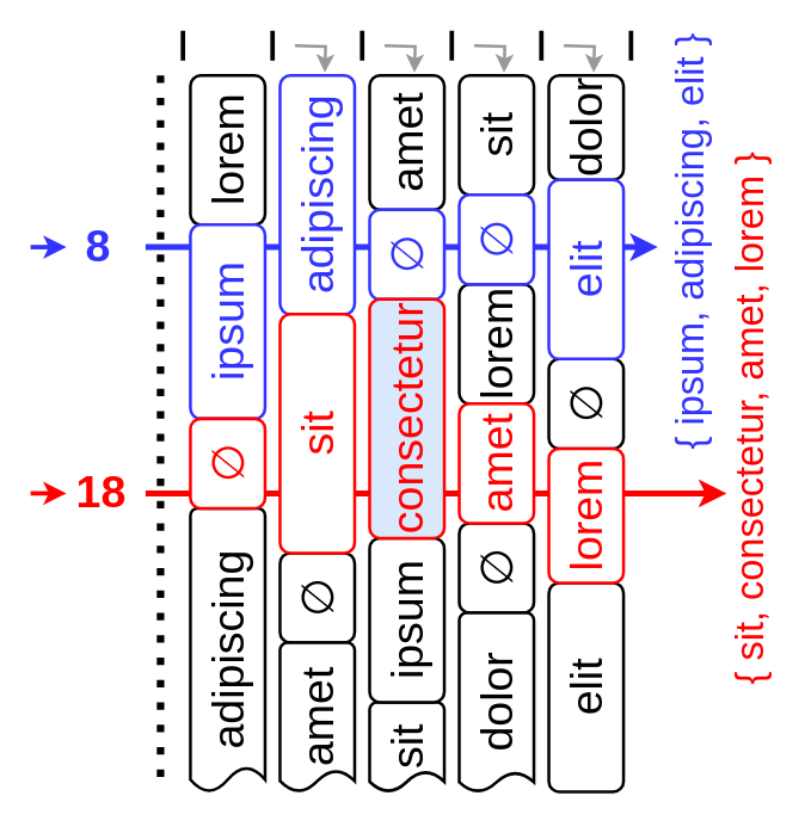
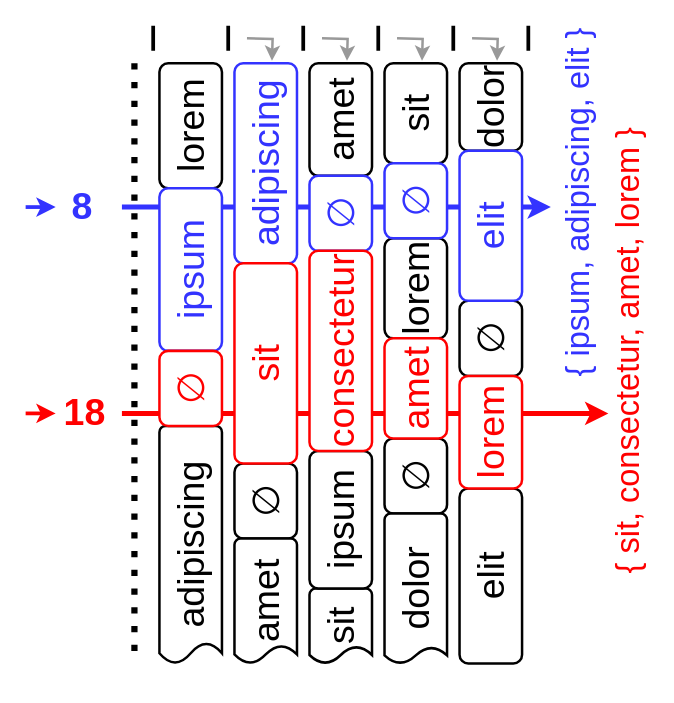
  <mxCell id="0" />
  <mxCell id="1" parent="0" />
  <mxCell id="2" value="{ ipsum, adipiscing, elit }" style="text;html=1;strokeColor=none;fillColor=none;align=right;verticalAlign=middle;whiteSpace=wrap;rounded=0;horizontal=0;fontSize=26;fontStyle=0;fontColor=#3333FF;" parent="1" vertex="1"><mxGeometry x="447" y="20" width="30" height="500" as="geometry" /></mxCell>
  <mxCell id="3" value="adipiscing" style="strokeWidth=2;html=1;shape=mxgraph.flowchart.document2;whiteSpace=wrap;size=0.086;horizontal=0;fontSize=30;" parent="1" vertex="1"><mxGeometry x="127" y="340" width="50" height="190" as="geometry" /></mxCell>
  <mxCell id="4" value="lorem" style="rounded=1;whiteSpace=wrap;html=1;absoluteArcSize=1;arcSize=14;strokeWidth=2;horizontal=0;fontSize=30;" parent="1" vertex="1"><mxGeometry x="127" y="50" width="50" height="100" as="geometry" /></mxCell>
  <mxCell id="5" value="&lt;meta charset=&quot;utf-8&quot;&gt;&lt;span lang=&quot;en&quot; class=&quot;ILfuVd&quot;&gt;&lt;span class=&quot;hgKElc&quot;&gt;∅&lt;/span&gt;&lt;/span&gt;" style="rounded=1;whiteSpace=wrap;html=1;absoluteArcSize=1;arcSize=14;strokeWidth=2;horizontal=0;fontSize=30;" parent="1" vertex="1"><mxGeometry x="187" y="370" width="50" height="60" as="geometry" /></mxCell>
  <mxCell id="6" value="amet" style="strokeWidth=2;html=1;shape=mxgraph.flowchart.document2;whiteSpace=wrap;size=0.144;horizontal=0;fontSize=30;" parent="1" vertex="1"><mxGeometry x="187" y="430" width="50" height="100" as="geometry" /></mxCell>
  <mxCell id="7" value="amet" style="rounded=1;whiteSpace=wrap;html=1;absoluteArcSize=1;arcSize=14;strokeWidth=2;horizontal=0;fontSize=30;" parent="1" vertex="1"><mxGeometry x="247" y="50" width="50" height="90" as="geometry" /></mxCell>
  <mxCell id="8" value="&lt;meta charset=&quot;utf-8&quot;&gt;&lt;span lang=&quot;en&quot; class=&quot;ILfuVd&quot;&gt;&lt;span class=&quot;hgKElc&quot;&gt;∅&lt;/span&gt;&lt;/span&gt;" style="rounded=1;whiteSpace=wrap;html=1;absoluteArcSize=1;arcSize=14;strokeWidth=2;horizontal=0;fontSize=30;" parent="1" vertex="1"><mxGeometry x="307" y="350" width="50" height="60" as="geometry" /></mxCell>
  <mxCell id="9" value="sit" style="strokeWidth=2;html=1;shape=mxgraph.flowchart.document2;whiteSpace=wrap;size=0.226;horizontal=0;fontSize=30;" parent="1" vertex="1"><mxGeometry x="247" y="470" width="50" height="60" as="geometry" /></mxCell>
  <mxCell id="10" value="ipsum" style="rounded=1;whiteSpace=wrap;html=1;absoluteArcSize=1;arcSize=14;strokeWidth=2;horizontal=0;fontSize=30;" parent="1" vertex="1"><mxGeometry x="247" y="360" width="50" height="110" as="geometry" /></mxCell>
  <mxCell id="11" value="sit" style="rounded=1;whiteSpace=wrap;html=1;absoluteArcSize=1;arcSize=14;strokeWidth=2;horizontal=0;fontSize=30;" parent="1" vertex="1"><mxGeometry x="307" y="50" width="50" height="80" as="geometry" /></mxCell>
  <mxCell id="12" value="lorem" style="rounded=1;whiteSpace=wrap;html=1;absoluteArcSize=1;arcSize=14;strokeWidth=2;horizontal=0;fontSize=30;" parent="1" vertex="1"><mxGeometry x="307" y="190" width="50" height="80" as="geometry" /></mxCell>
  <mxCell id="13" value="dolor" style="strokeWidth=2;html=1;shape=mxgraph.flowchart.document2;whiteSpace=wrap;size=0.108;horizontal=0;fontSize=30;spacing=2;" parent="1" vertex="1"><mxGeometry x="307" y="410" width="50" height="120" as="geometry" /></mxCell>
  <mxCell id="14" value="dolor" style="rounded=1;whiteSpace=wrap;html=1;absoluteArcSize=1;arcSize=14;strokeWidth=2;horizontal=0;fontSize=30;" parent="1" vertex="1"><mxGeometry x="367" y="50" width="50" height="70" as="geometry" /></mxCell>
  <mxCell id="15" value="&lt;meta charset=&quot;utf-8&quot;&gt;&lt;span lang=&quot;en&quot; class=&quot;ILfuVd&quot;&gt;&lt;span class=&quot;hgKElc&quot;&gt;∅&lt;/span&gt;&lt;/span&gt;" style="rounded=1;whiteSpace=wrap;html=1;absoluteArcSize=1;arcSize=14;strokeWidth=2;horizontal=0;fontSize=30;" parent="1" vertex="1"><mxGeometry x="367" y="240" width="50" height="60" as="geometry" /></mxCell>
  <mxCell id="16" value="elit" style="rounded=1;whiteSpace=wrap;html=1;absoluteArcSize=1;arcSize=14;strokeWidth=2;horizontal=0;fontSize=30;" parent="1" vertex="1"><mxGeometry x="367" y="390" width="50" height="140" as="geometry" /></mxCell>
  <mxCell id="17" value="" style="endArrow=none;dashed=1;html=1;rounded=0;dashPattern=1 2;strokeWidth=5;jumpSize=7;jumpStyle=none;endFill=0;strokeColor=default;" parent="1" edge="1"><mxGeometry width="50" height="50" relative="1" as="geometry"><mxPoint x="107" y="520" as="sourcePoint" /><mxPoint x="107" y="50" as="targetPoint" /></mxGeometry></mxCell>
  <mxCell id="18" value="" style="endArrow=none;html=1;rounded=0;strokeWidth=3;jumpSize=7;jumpStyle=none;endFill=0;strokeColor=default;" parent="1" edge="1"><mxGeometry width="50" height="50" relative="1" as="geometry"><mxPoint x="122" y="40" as="sourcePoint" /><mxPoint x="122" y="20" as="targetPoint" /></mxGeometry></mxCell>
  <mxCell id="19" value="" style="endArrow=none;html=1;rounded=0;strokeWidth=3;jumpSize=7;jumpStyle=none;endFill=0;strokeColor=default;" parent="1" edge="1"><mxGeometry width="50" height="50" relative="1" as="geometry"><mxPoint x="182" y="40" as="sourcePoint" /><mxPoint x="182" y="20" as="targetPoint" /></mxGeometry></mxCell>
  <mxCell id="20" value="" style="endArrow=none;html=1;rounded=0;strokeWidth=3;jumpSize=7;jumpStyle=none;endFill=0;strokeColor=default;" parent="1" edge="1"><mxGeometry width="50" height="50" relative="1" as="geometry"><mxPoint x="242" y="40" as="sourcePoint" /><mxPoint x="242" y="20" as="targetPoint" /></mxGeometry></mxCell>
  <mxCell id="21" value="" style="endArrow=none;html=1;rounded=0;strokeWidth=3;jumpSize=7;jumpStyle=none;endFill=0;strokeColor=default;" parent="1" edge="1"><mxGeometry width="50" height="50" relative="1" as="geometry"><mxPoint x="302" y="40" as="sourcePoint" /><mxPoint x="302" y="20" as="targetPoint" /></mxGeometry></mxCell>
  <mxCell id="22" value="" style="endArrow=none;html=1;rounded=0;strokeWidth=3;jumpSize=7;jumpStyle=none;endFill=0;strokeColor=default;" parent="1" edge="1"><mxGeometry width="50" height="50" relative="1" as="geometry"><mxPoint x="362" y="40" as="sourcePoint" /><mxPoint x="362" y="20" as="targetPoint" /></mxGeometry></mxCell>
  <mxCell id="23" value="" style="endArrow=none;html=1;rounded=0;strokeWidth=3;jumpSize=7;jumpStyle=none;endFill=0;strokeColor=default;" parent="1" edge="1"><mxGeometry width="50" height="50" relative="1" as="geometry"><mxPoint x="422" y="40" as="sourcePoint" /><mxPoint x="422" y="20" as="targetPoint" /></mxGeometry></mxCell>
  <mxCell id="24" value="18" style="text;html=1;strokeColor=none;fillColor=none;align=center;verticalAlign=middle;whiteSpace=wrap;rounded=0;fontSize=30;fontStyle=1;fontColor=#FF0000;" parent="1" vertex="1"><mxGeometry x="45" y="314" width="45" height="30" as="geometry" /></mxCell>
  <mxCell id="25" value="" style="endArrow=classic;html=1;rounded=0;strokeWidth=4;strokeColor=#FF0000;endFill=1;" parent="1" edge="1"><mxGeometry width="50" height="50" relative="1" as="geometry"><mxPoint x="97" y="330" as="sourcePoint" /><mxPoint x="486" y="330" as="targetPoint" /></mxGeometry></mxCell>
  <mxCell id="26" value="" style="endArrow=classic;html=1;rounded=0;strokeColor=#FF0000;strokeWidth=3;" parent="1" edge="1"><mxGeometry width="50" height="50" relative="1" as="geometry"><mxPoint x="20" y="330" as="sourcePoint" /><mxPoint x="44" y="330" as="targetPoint" /></mxGeometry></mxCell>
  <mxCell id="27" value="{ sit, consectetur, amet, lorem }" style="text;html=1;strokeColor=none;fillColor=none;align=center;verticalAlign=middle;whiteSpace=wrap;rounded=0;horizontal=0;fontSize=26;fontStyle=0;fontColor=#FF0000;" parent="1" vertex="1"><mxGeometry x="487" y="20" width="30" height="520" as="geometry" /></mxCell>
  <mxCell id="28" value="" style="endArrow=classic;html=1;rounded=0;edgeStyle=orthogonalEdgeStyle;strokeWidth=2;strokeColor=#999999;" parent="1" edge="1"><mxGeometry width="50" height="50" relative="1" as="geometry"><mxPoint x="197" y="30" as="sourcePoint" /><mxPoint x="217" y="48" as="targetPoint" /></mxGeometry></mxCell>
  <mxCell id="29" value="" style="endArrow=classic;html=1;rounded=0;edgeStyle=orthogonalEdgeStyle;strokeWidth=2;strokeColor=#999999;" parent="1" edge="1"><mxGeometry width="50" height="50" relative="1" as="geometry"><mxPoint x="257" y="30" as="sourcePoint" /><mxPoint x="277" y="48" as="targetPoint" /></mxGeometry></mxCell>
  <mxCell id="30" value="" style="endArrow=classic;html=1;rounded=0;edgeStyle=orthogonalEdgeStyle;strokeWidth=2;strokeColor=#999999;" parent="1" edge="1"><mxGeometry width="50" height="50" relative="1" as="geometry"><mxPoint x="317" y="30" as="sourcePoint" /><mxPoint x="337" y="48" as="targetPoint" /></mxGeometry></mxCell>
  <mxCell id="31" value="" style="endArrow=classic;html=1;rounded=0;edgeStyle=orthogonalEdgeStyle;strokeWidth=2;strokeColor=#999999;" parent="1" edge="1"><mxGeometry width="50" height="50" relative="1" as="geometry"><mxPoint x="377" y="30" as="sourcePoint" /><mxPoint x="397" y="48" as="targetPoint" /></mxGeometry></mxCell>
  <mxCell id="32" value="8" style="text;html=1;strokeColor=none;fillColor=none;align=center;verticalAlign=middle;whiteSpace=wrap;rounded=0;fontSize=30;fontStyle=1;fontColor=#3333FF;" parent="1" vertex="1"><mxGeometry x="43" y="149" width="45" height="30" as="geometry" /></mxCell>
  <mxCell id="33" value="" style="endArrow=classic;html=1;rounded=0;strokeWidth=4;strokeColor=#3333FF;endFill=1;fontColor=#3333FF;" parent="1" edge="1"><mxGeometry width="50" height="50" relative="1" as="geometry"><mxPoint x="97" y="165" as="sourcePoint" /><mxPoint x="440" y="165" as="targetPoint" /></mxGeometry></mxCell>
  <mxCell id="34" value="" style="endArrow=classic;html=1;rounded=0;strokeColor=#3333FF;strokeWidth=3;fontColor=#3333FF;" parent="1" edge="1"><mxGeometry width="50" height="50" relative="1" as="geometry"><mxPoint x="20" y="165" as="sourcePoint" /><mxPoint x="44" y="165" as="targetPoint" /></mxGeometry></mxCell>
  <mxCell id="35" value="ipsum" style="rounded=1;whiteSpace=wrap;html=1;absoluteArcSize=1;arcSize=14;strokeWidth=2;horizontal=0;fontSize=30;strokeColor=#3333FF;fontColor=#3333FF;" parent="1" vertex="1"><mxGeometry x="127" y="150" width="50" height="130" as="geometry" /></mxCell>
  <mxCell id="36" value="adipiscing" style="rounded=1;whiteSpace=wrap;html=1;absoluteArcSize=1;arcSize=14;strokeWidth=2;horizontal=0;fontSize=30;strokeColor=#3333FF;fontColor=#3333FF;" parent="1" vertex="1"><mxGeometry x="187" y="50" width="50" height="160" as="geometry" /></mxCell>
  <mxCell id="37" value="&lt;meta charset=&quot;utf-8&quot;&gt;&lt;span lang=&quot;en&quot; class=&quot;ILfuVd&quot;&gt;&lt;span class=&quot;hgKElc&quot;&gt;∅&lt;/span&gt;&lt;/span&gt;" style="rounded=1;whiteSpace=wrap;html=1;absoluteArcSize=1;arcSize=14;strokeWidth=2;horizontal=0;fontSize=30;strokeColor=#3333FF;fontColor=#3333FF;" parent="1" vertex="1"><mxGeometry x="247" y="140" width="50" height="60" as="geometry" /></mxCell>
  <mxCell id="38" value="&lt;meta charset=&quot;utf-8&quot;&gt;&lt;span lang=&quot;en&quot; class=&quot;ILfuVd&quot;&gt;&lt;span class=&quot;hgKElc&quot;&gt;∅&lt;/span&gt;&lt;/span&gt;" style="rounded=1;whiteSpace=wrap;html=1;absoluteArcSize=1;arcSize=14;strokeWidth=2;horizontal=0;fontSize=30;strokeColor=#3333FF;fontColor=#3333FF;" parent="1" vertex="1"><mxGeometry x="307" y="130" width="50" height="60" as="geometry" /></mxCell>
  <mxCell id="39" value="elit" style="rounded=1;whiteSpace=wrap;html=1;absoluteArcSize=1;arcSize=14;strokeWidth=2;horizontal=0;fontSize=30;strokeColor=#3333FF;fontColor=#3333FF;" parent="1" vertex="1"><mxGeometry x="367" y="120" width="50" height="120" as="geometry" /></mxCell>
  <mxCell id="40" value="&lt;meta charset=&quot;utf-8&quot;&gt;&lt;span lang=&quot;en&quot; class=&quot;ILfuVd&quot;&gt;&lt;span class=&quot;hgKElc&quot;&gt;∅&lt;/span&gt;&lt;/span&gt;" style="rounded=1;whiteSpace=wrap;html=1;absoluteArcSize=1;arcSize=14;strokeWidth=2;horizontal=0;fontSize=30;strokeColor=#FF0000;fontColor=#FF0000;" parent="1" vertex="1"><mxGeometry x="127" y="280" width="50" height="60" as="geometry" /></mxCell>
  <mxCell id="41" value="sit" style="rounded=1;whiteSpace=wrap;html=1;absoluteArcSize=1;arcSize=14;strokeWidth=2;horizontal=0;fontSize=30;fontColor=#FF0000;strokeColor=#FF0000;" parent="1" vertex="1"><mxGeometry x="187" y="210" width="50" height="160" as="geometry" /></mxCell>
- <mxCell id="42" value="consectetur" style="rounded=1;whiteSpace=wrap;html=1;absoluteArcSize=1;arcSize=14;strokeWidth=2;horizontal=0;fontSize=30;fontColor=#FF0000;strokeColor=#FF0000;fillColor=#dae8fc;" parent="1" vertex="1"><mxGeometry x="247" y="200" width="50" height="160" as="geometry" /></mxCell>
+ <mxCell id="42" value="consectetur" style="rounded=1;whiteSpace=wrap;html=1;absoluteArcSize=1;arcSize=14;strokeWidth=2;horizontal=0;fontSize=30;fontColor=#FF0000;strokeColor=#FF0000;" parent="1" vertex="1"><mxGeometry x="247" y="200" width="50" height="160" as="geometry" /></mxCell>
  <mxCell id="43" value="amet" style="rounded=1;whiteSpace=wrap;html=1;absoluteArcSize=1;arcSize=14;strokeWidth=2;horizontal=0;fontSize=30;fontColor=#FF0000;strokeColor=#FF0000;" parent="1" vertex="1"><mxGeometry x="307" y="270" width="50" height="80" as="geometry" /></mxCell>
  <mxCell id="44" value="lorem" style="rounded=1;whiteSpace=wrap;html=1;absoluteArcSize=1;arcSize=14;strokeWidth=2;horizontal=0;fontSize=30;fontColor=#FF0000;strokeColor=#FF0000;" parent="1" vertex="1"><mxGeometry x="367" y="300" width="50" height="90" as="geometry" /></mxCell>
